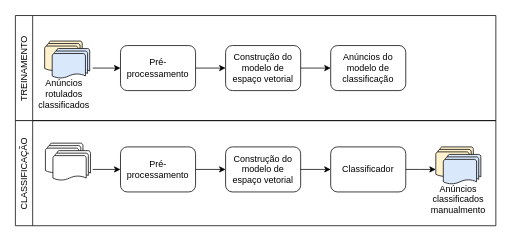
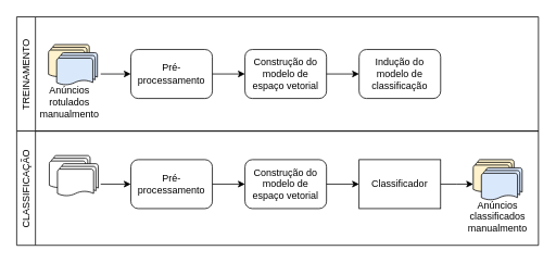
  <mxCell id="0" />
  <mxCell id="1" parent="0" />
  <mxCell id="2" value="" style="endArrow=classic;html=1;fontFamily=Helvetica;entryX=0;entryY=0.5;entryDx=0;entryDy=0;" parent="1" target="6" edge="1"><mxGeometry width="50" height="50" relative="1" as="geometry"><mxPoint x="123" y="90" as="sourcePoint" /><mxPoint x="210" y="120" as="targetPoint" /></mxGeometry></mxCell>
  <mxCell id="3" value="TREINAMENTO" style="swimlane;rounded=0;shadow=0;glass=0;sketch=0;strokeWidth=1;fontFamily=Helvetica;align=center;swimlaneLine=1;noLabel=0;connectable=1;allowArrows=1;collapsible=0;horizontal=0;fontStyle=0;spacing=2;" parent="1" vertex="1"><mxGeometry x="20" y="20" width="640" height="140" as="geometry" /></mxCell>
  <mxCell id="4" value="" style="group" parent="3" vertex="1" connectable="0"><mxGeometry x="20" y="80" width="90" height="50" as="geometry" /></mxCell>
- <mxCell id="5" value="Anúncios rotulados classificados" style="text;html=1;strokeColor=none;fillColor=none;align=center;verticalAlign=middle;whiteSpace=wrap;rounded=0;shadow=0;glass=0;sketch=0;fontFamily=Helvetica;" parent="4" vertex="1"><mxGeometry width="90" height="50" as="geometry" /></mxCell>
+ <mxCell id="5" value="Anúncios rotulados manualmento" style="text;html=1;strokeColor=none;fillColor=none;align=center;verticalAlign=middle;whiteSpace=wrap;rounded=0;shadow=0;glass=0;sketch=0;fontFamily=Helvetica;" parent="4" vertex="1"><mxGeometry width="90" height="50" as="geometry" /></mxCell>
  <mxCell id="6" value="Pré-processamento" style="rounded=1;whiteSpace=wrap;html=1;shadow=0;glass=0;sketch=0;strokeColor=#000000;fillColor=none;fontFamily=Helvetica;" parent="3" vertex="1"><mxGeometry x="140" y="40" width="100" height="60" as="geometry" /></mxCell>
  <mxCell id="7" value="Construção do modelo de espaço vetorial" style="rounded=1;whiteSpace=wrap;html=1;shadow=0;glass=0;sketch=0;strokeColor=#000000;fillColor=none;fontFamily=Helvetica;" parent="3" vertex="1"><mxGeometry x="280" y="40" width="100" height="60" as="geometry" /></mxCell>
  <mxCell id="8" value="" style="edgeStyle=orthogonalEdgeStyle;rounded=0;orthogonalLoop=1;jettySize=auto;html=1;fontFamily=Helvetica;" parent="3" source="6" target="7" edge="1"><mxGeometry relative="1" as="geometry" /></mxCell>
- <mxCell id="9" value="Anúncios do modelo de classificação" style="rounded=1;whiteSpace=wrap;html=1;shadow=0;glass=0;sketch=0;strokeColor=#000000;fillColor=none;fontFamily=Helvetica;" parent="3" vertex="1"><mxGeometry x="420" y="40" width="100" height="60" as="geometry" /></mxCell>
+ <mxCell id="9" value="Indução do modelo de classificação" style="rounded=1;whiteSpace=wrap;html=1;shadow=0;glass=0;sketch=0;strokeColor=#000000;fillColor=none;fontFamily=Helvetica;" parent="3" vertex="1"><mxGeometry x="420" y="40" width="100" height="60" as="geometry" /></mxCell>
  <mxCell id="10" value="" style="edgeStyle=orthogonalEdgeStyle;rounded=0;orthogonalLoop=1;jettySize=auto;html=1;fontFamily=Helvetica;" parent="3" source="7" target="9" edge="1"><mxGeometry relative="1" as="geometry" /></mxCell>
  <mxCell id="11" value="CLASSIFICAÇÃO" style="swimlane;rounded=0;shadow=0;glass=0;sketch=0;strokeWidth=1;fontFamily=Helvetica;align=center;swimlaneLine=1;noLabel=0;connectable=1;allowArrows=1;collapsible=0;horizontal=0;perimeter=rectanglePerimeter;container=0;fontStyle=0" parent="1" vertex="1"><mxGeometry x="20" y="160" width="640" height="140" as="geometry" /></mxCell>
  <mxCell id="12" value="" style="group;" parent="11" vertex="1" connectable="0"><mxGeometry x="40" y="30" width="60" height="50" as="geometry" /></mxCell>
  <mxCell id="13" value="" style="strokeWidth=1;html=1;shape=mxgraph.flowchart.multi-document;whiteSpace=wrap;rounded=0;shadow=0;glass=0;sketch=0;fillColor=#FFFFFF;" parent="12" vertex="1"><mxGeometry width="50" height="40" as="geometry" /></mxCell>
  <mxCell id="14" value="" style="strokeWidth=1;html=1;shape=mxgraph.flowchart.multi-document;whiteSpace=wrap;rounded=0;shadow=0;glass=0;sketch=0;" parent="12" vertex="1"><mxGeometry x="10" y="10" width="50" height="40" as="geometry" /></mxCell>
  <mxCell id="15" value="Pré-processamento" style="rounded=1;whiteSpace=wrap;html=1;shadow=0;glass=0;sketch=0;strokeColor=#000000;fillColor=none;fontFamily=Helvetica;" parent="11" vertex="1"><mxGeometry x="140" y="35" width="100" height="60" as="geometry" /></mxCell>
  <mxCell id="16" value="Construção do modelo de espaço vetorial" style="rounded=1;whiteSpace=wrap;html=1;shadow=0;glass=0;sketch=0;strokeColor=#000000;fillColor=none;fontFamily=Helvetica;" parent="11" vertex="1"><mxGeometry x="280" y="35" width="100" height="60" as="geometry" /></mxCell>
  <mxCell id="17" style="edgeStyle=orthogonalEdgeStyle;rounded=0;orthogonalLoop=1;jettySize=auto;html=1;fontFamily=Helvetica;" parent="11" source="18" edge="1"><mxGeometry relative="1" as="geometry"><mxPoint x="560" y="65" as="targetPoint" /></mxGeometry></mxCell>
- <mxCell id="18" value="Classificador" style="rounded=1;whiteSpace=wrap;html=1;shadow=0;glass=0;sketch=0;strokeColor=#000000;fillColor=none;fontFamily=Helvetica;" parent="11" vertex="1"><mxGeometry x="420" y="35" width="100" height="60" as="geometry" /></mxCell>
+ <mxCell id="18" value="Classificador" style="whiteSpace=wrap;html=1;shadow=0;glass=0;sketch=0;strokeColor=#000000;fillColor=none;fontFamily=Helvetica;rounded=0;" parent="11" vertex="1"><mxGeometry x="420" y="35" width="100" height="60" as="geometry" /></mxCell>
  <mxCell id="19" value="" style="endArrow=classic;html=1;fontFamily=Helvetica;entryX=0;entryY=0.5;entryDx=0;entryDy=0;" parent="11" target="15" edge="1"><mxGeometry width="50" height="50" relative="1" as="geometry"><mxPoint x="103" y="65" as="sourcePoint" /><mxPoint x="170" y="180" as="targetPoint" /></mxGeometry></mxCell>
  <mxCell id="20" value="" style="edgeStyle=orthogonalEdgeStyle;rounded=0;orthogonalLoop=1;jettySize=auto;html=1;fontFamily=Helvetica;" parent="11" source="15" target="16" edge="1"><mxGeometry relative="1" as="geometry" /></mxCell>
  <mxCell id="21" style="edgeStyle=orthogonalEdgeStyle;rounded=0;orthogonalLoop=1;jettySize=auto;html=1;fontFamily=Helvetica;" parent="11" source="16" target="18" edge="1"><mxGeometry relative="1" as="geometry" /></mxCell>
  <mxCell id="22" value="Anúncios classificados manualmento" style="text;html=1;strokeColor=none;fillColor=none;align=center;verticalAlign=middle;whiteSpace=wrap;rounded=0;shadow=0;glass=0;sketch=0;fontFamily=Helvetica;" parent="11" vertex="1"><mxGeometry x="545" y="80" width="90" height="50" as="geometry" /></mxCell>
  <mxCell id="23" value="" style="group" parent="11" vertex="1" connectable="0"><mxGeometry x="560" y="35" width="60" height="50" as="geometry" /></mxCell>
  <mxCell id="24" value="" style="strokeWidth=1;html=1;shape=mxgraph.flowchart.multi-document;whiteSpace=wrap;rounded=0;shadow=0;glass=0;sketch=0;fillColor=#fff2cc;" parent="23" vertex="1"><mxGeometry width="50" height="40" as="geometry" /></mxCell>
  <mxCell id="25" value="" style="strokeWidth=1;html=1;shape=mxgraph.flowchart.multi-document;whiteSpace=wrap;rounded=0;shadow=0;glass=0;sketch=0;fillColor=#dae8fc;" parent="23" vertex="1"><mxGeometry x="10" y="10" width="50" height="40" as="geometry" /></mxCell>
  <mxCell id="26" value="" style="group" parent="1" vertex="1" connectable="0"><mxGeometry x="59" y="54" width="60" height="50" as="geometry" /></mxCell>
  <mxCell id="27" value="" style="strokeWidth=1;html=1;shape=mxgraph.flowchart.multi-document;whiteSpace=wrap;rounded=0;shadow=0;glass=0;sketch=0;fillColor=#fff2cc;" parent="26" vertex="1"><mxGeometry width="50" height="40" as="geometry" /></mxCell>
  <mxCell id="28" value="" style="strokeWidth=1;html=1;shape=mxgraph.flowchart.multi-document;whiteSpace=wrap;rounded=0;shadow=0;glass=0;sketch=0;fillColor=#dae8fc;" parent="26" vertex="1"><mxGeometry x="10" y="10" width="50" height="40" as="geometry" /></mxCell>
